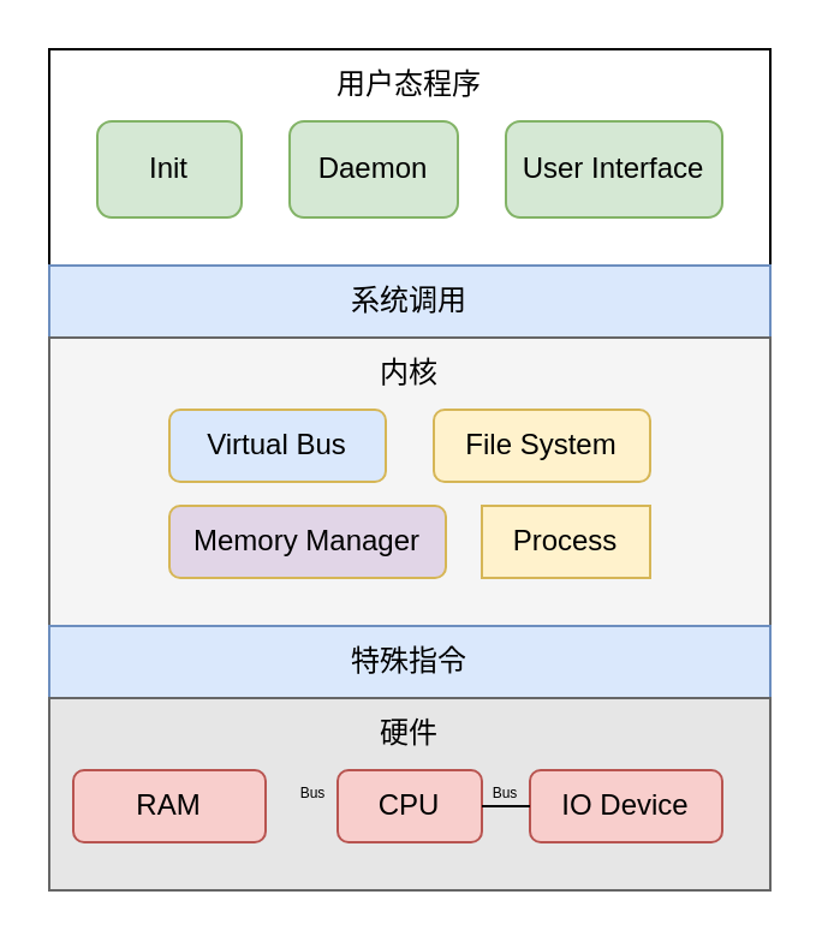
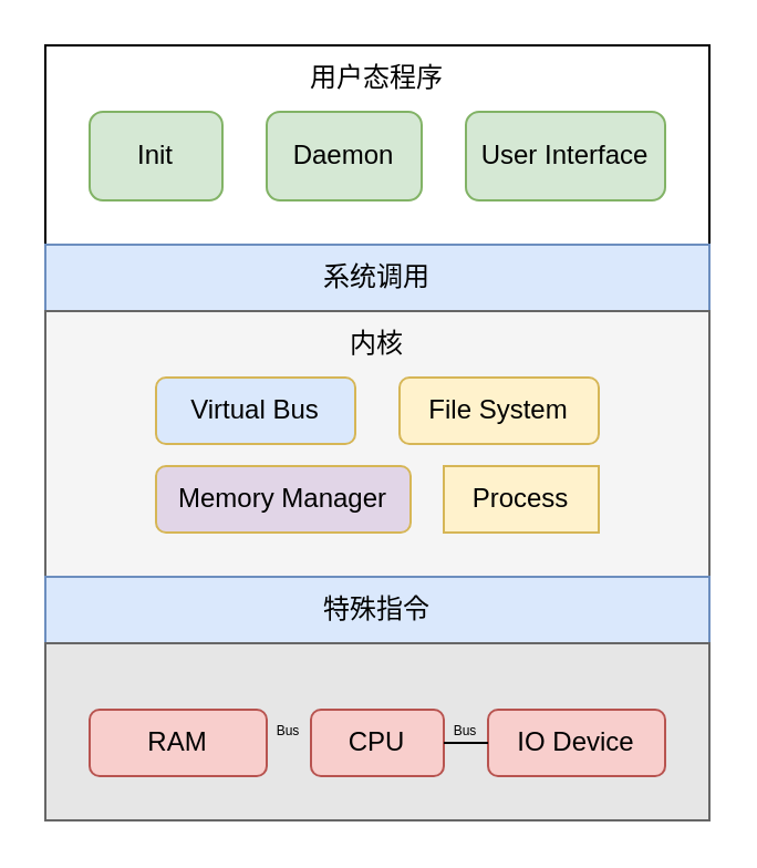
  <mxCell id="0" />
  <mxCell id="1" parent="0" />
  <mxCell id="2" value="" style="rounded=0;whiteSpace=wrap;html=1;" parent="1" vertex="1"><mxGeometry x="20" y="20" width="300" height="90" as="geometry" /></mxCell>
  <mxCell id="3" value="系统调用" style="rounded=0;whiteSpace=wrap;html=1;fillColor=#dae8fc;strokeColor=#6c8ebf;" parent="1" vertex="1"><mxGeometry x="20" y="110" width="300" height="30" as="geometry" /></mxCell>
  <mxCell id="4" value="" style="rounded=0;whiteSpace=wrap;html=1;fillColor=#f5f5f5;strokeColor=#666666;fontColor=#333333;" parent="1" vertex="1"><mxGeometry x="20" y="140" width="300" height="120" as="geometry" /></mxCell>
  <mxCell id="5" value="特殊指令" style="rounded=0;whiteSpace=wrap;html=1;fillColor=#dae8fc;strokeColor=#6c8ebf;" parent="1" vertex="1"><mxGeometry x="20" y="260" width="300" height="30" as="geometry" /></mxCell>
  <mxCell id="6" value="" style="rounded=0;whiteSpace=wrap;html=1;fillColor=#E6E6E6;fontColor=#333333;strokeColor=#666666;" parent="1" vertex="1"><mxGeometry x="20" y="290" width="300" height="80" as="geometry" /></mxCell>
  <mxCell id="7" value="Init" style="rounded=1;whiteSpace=wrap;html=1;fillColor=#d5e8d4;strokeColor=#82b366;" parent="1" vertex="1"><mxGeometry x="40" y="50" width="60" height="40" as="geometry" /></mxCell>
  <mxCell id="8" value="Daemon" style="rounded=1;whiteSpace=wrap;html=1;fillColor=#d5e8d4;strokeColor=#82b366;" parent="1" vertex="1"><mxGeometry x="120" y="50" width="70" height="40" as="geometry" /></mxCell>
  <mxCell id="9" value="User Interface" style="rounded=1;whiteSpace=wrap;html=1;fillColor=#d5e8d4;strokeColor=#82b366;" parent="1" vertex="1"><mxGeometry x="210" y="50" width="90" height="40" as="geometry" /></mxCell>
  <mxCell id="10" value="用户态程序" style="text;html=1;align=center;verticalAlign=middle;whiteSpace=wrap;rounded=0;" parent="1" vertex="1"><mxGeometry x="130" y="20" width="80" height="30" as="geometry" /></mxCell>
  <mxCell id="11" value="Virtual Bus" style="rounded=1;whiteSpace=wrap;html=1;fillColor=#dae8fc;strokeColor=#d6b656;" parent="1" vertex="1"><mxGeometry x="70" y="170" width="90" height="30" as="geometry" /></mxCell>
  <mxCell id="12" value="Process" style="whiteSpace=wrap;html=1;fillColor=#fff2cc;strokeColor=#d6b656;rounded=0;" parent="1" vertex="1"><mxGeometry x="200" y="210" width="70" height="30" as="geometry" /></mxCell>
  <mxCell id="13" value="Memory Manager" style="rounded=1;whiteSpace=wrap;html=1;fillColor=#e1d5e7;strokeColor=#d6b656;" parent="1" vertex="1"><mxGeometry x="70" y="210" width="115" height="30" as="geometry" /></mxCell>
  <mxCell id="14" value="File System" style="rounded=1;whiteSpace=wrap;html=1;fillColor=#fff2cc;strokeColor=#d6b656;" parent="1" vertex="1"><mxGeometry x="180" y="170" width="90" height="30" as="geometry" /></mxCell>
  <mxCell id="15" value="内核" style="text;html=1;align=center;verticalAlign=middle;whiteSpace=wrap;rounded=0;" parent="1" vertex="1"><mxGeometry x="140" y="140" width="60" height="30" as="geometry" /></mxCell>
- <mxCell id="16" value="硬件" style="text;html=1;align=center;verticalAlign=middle;whiteSpace=wrap;rounded=0;" parent="1" vertex="1"><mxGeometry x="140" y="290" width="60" height="30" as="geometry" /></mxCell>
  <mxCell id="17" value="CPU" style="rounded=1;whiteSpace=wrap;html=1;fillColor=#f8cecc;strokeColor=#b85450;" parent="1" vertex="1"><mxGeometry x="140" y="320" width="60" height="30" as="geometry" /></mxCell>
- <mxCell id="18" value="&lt;div&gt;RAM&lt;/div&gt;" style="rounded=1;whiteSpace=wrap;html=1;fillColor=#f8cecc;strokeColor=#b85450;" parent="1" vertex="1"><mxGeometry x="30" y="320" width="80" height="30" as="geometry" /></mxCell>
+ <mxCell id="18" value="&lt;div&gt;RAM&lt;/div&gt;" style="rounded=1;whiteSpace=wrap;html=1;fillColor=#f8cecc;strokeColor=#b85450;" parent="1" vertex="1"><mxGeometry x="40" y="320" width="80" height="30" as="geometry" /></mxCell>
  <mxCell id="19" value="IO Device" style="rounded=1;whiteSpace=wrap;html=1;fillColor=#f8cecc;strokeColor=#b85450;" parent="1" vertex="1"><mxGeometry x="220" y="320" width="80" height="30" as="geometry" /></mxCell>
  <mxCell id="20" value="" style="endArrow=none;html=1;rounded=0;entryX=0;entryY=0.5;entryDx=0;entryDy=0;" parent="1" target="19" edge="1"><mxGeometry width="50" height="50" relative="1" as="geometry"><mxPoint x="200" y="335" as="sourcePoint" /><mxPoint x="150" y="345" as="targetPoint" /></mxGeometry></mxCell>
  <mxCell id="21" value="&lt;div style=&quot;font-size: 6px;&quot;&gt;Bus&lt;/div&gt;" style="text;html=1;align=center;verticalAlign=middle;whiteSpace=wrap;rounded=0;fontSize=6;" parent="1" vertex="1"><mxGeometry x="120" y="325" width="20" height="10" as="geometry" /></mxCell>
  <mxCell id="22" value="&lt;div style=&quot;font-size: 6px;&quot;&gt;Bus&lt;/div&gt;" style="text;html=1;align=center;verticalAlign=middle;whiteSpace=wrap;rounded=0;fontSize=6;" parent="1" vertex="1"><mxGeometry x="200" y="325" width="20" height="10" as="geometry" /></mxCell>
